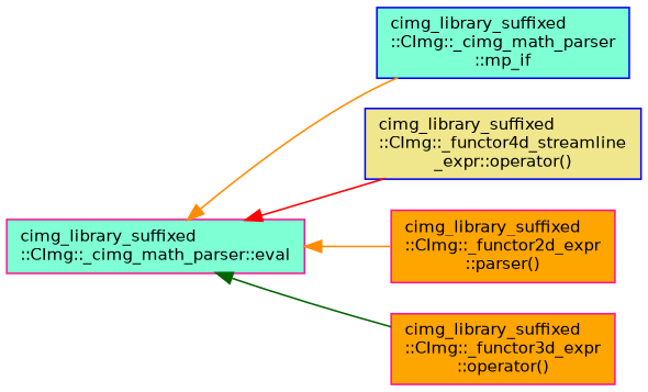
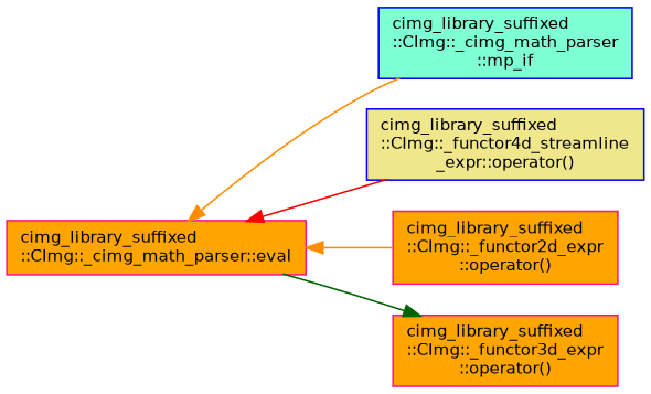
  digraph {
    rankdir=LR
    node [color=deeppink fillcolor=aquamarine fontname=Helvetica fontsize=10 shape=record style=filled]
    edge [color=darkorange dir=back fontname=Helvetica fontsize=10 labelfontname=Helvetica labelfontsize=10 style=solid]
    n1 [color=blue fontcolor=black height=0.2 label="cimg_library_suffixed\l::CImg::_cimg_math_parser\l::mp_if" width=0.4]
-   n2 [height=0.2 label="cimg_library_suffixed\l::CImg::_cimg_math_parser::eval" width=0.4]
+   n2 [fillcolor=orange height=0.2 label="cimg_library_suffixed\l::CImg::_cimg_math_parser::eval" width=0.4]
    n3 [color=blue fillcolor=khaki height=0.2 label="cimg_library_suffixed\l::CImg::_functor4d_streamline\l_expr::operator()" width=0.4]
-   n4 [fillcolor=orange height=0.2 label="cimg_library_suffixed\l::CImg::_functor2d_expr\l::parser()" width=0.4]
+   n4 [fillcolor=orange height=0.2 label="cimg_library_suffixed\l::CImg::_functor2d_expr\l::operator()" width=0.4]
    n5 [fillcolor=orange height=0.2 label="cimg_library_suffixed\l::CImg::_functor3d_expr\l::operator()" width=0.4]
    n2 -> n1
    n2 -> n3 [color=red]
    n2 -> n4
-   n2 -> n5 [color=darkgreen]
+   n5 -> n2 [color=darkgreen]
  }
